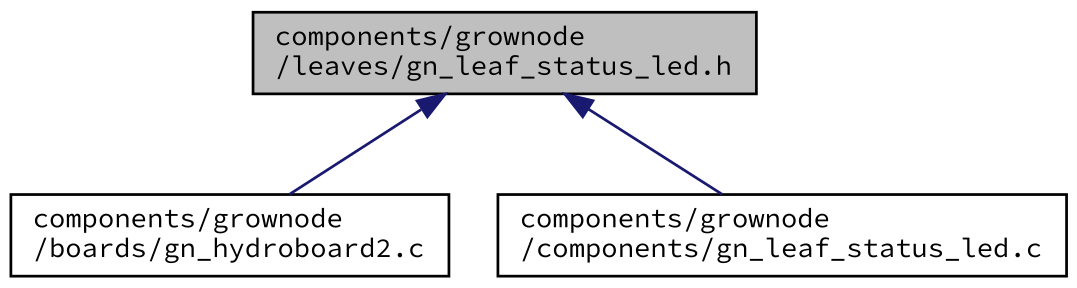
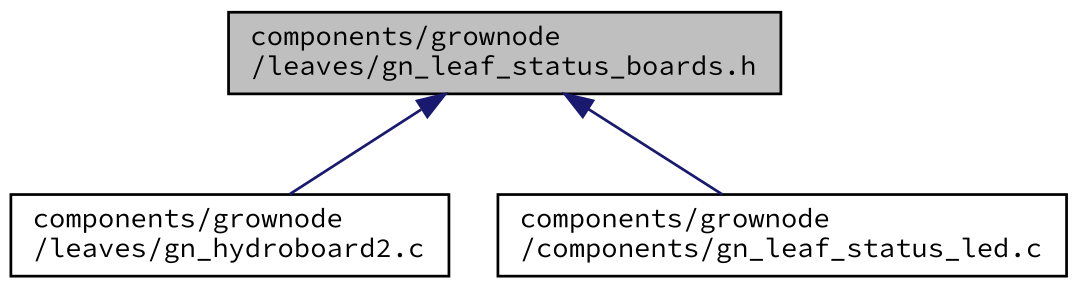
  digraph {
    fontname="Source Code Pro"
    node [color=black fillcolor=white fontname="Source Code Pro" fontsize=10 shape=record style=filled]
    edge [color=midnightblue dir=back fontname="Source Code Pro" fontsize=10 labelfontname=Helvetica labelfontsize=10 style=solid]
-   n1 [fillcolor=grey75 fontcolor=black height=0.2 label="components/grownode\l/leaves/gn_leaf_status_led.h" width=0.4]
-   n2 [height=0.2 label="components/grownode\l/boards/gn_hydroboard2.c" width=0.4]
+   n1 [fillcolor=grey75 fontcolor=black height=0.2 label="components/grownode\l/leaves/gn_leaf_status_boards.h" width=0.4]
+   n2 [height=0.2 label="components/grownode\l/leaves/gn_hydroboard2.c" width=0.4]
    n3 [height=0.2 label="components/grownode\l/components/gn_leaf_status_led.c" width=0.4]
    n1 -> n2
    n1 -> n3
  }
